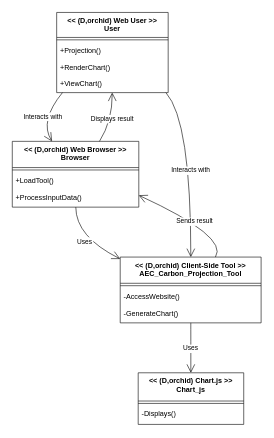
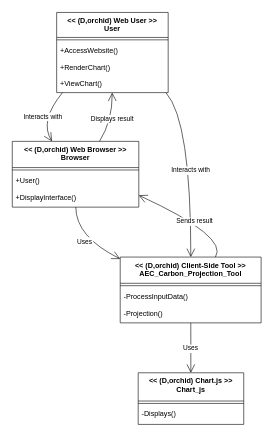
  <mxCell id="0" />
  <mxCell id="1" parent="0" />
  <mxCell id="2" value="&lt;&lt; (D,orchid) Web User &gt;&gt;&#10;User" style="swimlane;fontStyle=1;align=center;verticalAlign=top;childLayout=stackLayout;horizontal=1;startSize=41.7;horizontalStack=0;resizeParent=1;resizeParentMax=0;resizeLast=0;collapsible=0;marginBottom=0;" vertex="1" parent="1"><mxGeometry x="94" y="20" width="186" height="133.7" as="geometry" /></mxCell>
  <mxCell id="3" style="line;strokeWidth=1;fillColor=none;align=left;verticalAlign=middle;spacingTop=-1;spacingLeft=3;spacingRight=3;rotatable=0;labelPosition=right;points=[];portConstraint=eastwest;strokeColor=inherit;" vertex="1" parent="2"><mxGeometry y="41.7" width="186" height="8" as="geometry" /></mxCell>
- <mxCell id="4" value="+Projection()" style="text;strokeColor=none;fillColor=none;align=left;verticalAlign=top;spacingLeft=4;spacingRight=4;overflow=hidden;rotatable=0;points=[[0,0.5],[1,0.5]];portConstraint=eastwest;" vertex="1" parent="2"><mxGeometry y="49.7" width="186" height="28" as="geometry" /></mxCell>
+ <mxCell id="4" value="+AccessWebsite()" style="text;strokeColor=none;fillColor=none;align=left;verticalAlign=top;spacingLeft=4;spacingRight=4;overflow=hidden;rotatable=0;points=[[0,0.5],[1,0.5]];portConstraint=eastwest;" vertex="1" parent="2"><mxGeometry y="49.7" width="186" height="28" as="geometry" /></mxCell>
  <mxCell id="5" value="+RenderChart()" style="text;strokeColor=none;fillColor=none;align=left;verticalAlign=top;spacingLeft=4;spacingRight=4;overflow=hidden;rotatable=0;points=[[0,0.5],[1,0.5]];portConstraint=eastwest;" vertex="1" parent="2"><mxGeometry y="77.7" width="186" height="28" as="geometry" /></mxCell>
  <mxCell id="6" value="+ViewChart()" style="text;strokeColor=none;fillColor=none;align=left;verticalAlign=top;spacingLeft=4;spacingRight=4;overflow=hidden;rotatable=0;points=[[0,0.5],[1,0.5]];portConstraint=eastwest;" vertex="1" parent="2"><mxGeometry y="105.7" width="186" height="28" as="geometry" /></mxCell>
  <mxCell id="7" value="&lt;&lt; (D,orchid) Web Browser &gt;&gt;&#10;Browser" style="swimlane;fontStyle=1;align=center;verticalAlign=top;childLayout=stackLayout;horizontal=1;startSize=43.725;horizontalStack=0;resizeParent=1;resizeParentMax=0;resizeLast=0;collapsible=0;marginBottom=0;" vertex="1" parent="1"><mxGeometry x="20" y="235" width="211" height="109.725" as="geometry" /></mxCell>
  <mxCell id="8" style="line;strokeWidth=1;fillColor=none;align=left;verticalAlign=middle;spacingTop=-1;spacingLeft=3;spacingRight=3;rotatable=0;labelPosition=right;points=[];portConstraint=eastwest;strokeColor=inherit;" vertex="1" parent="7"><mxGeometry y="43.725" width="211" height="8" as="geometry" /></mxCell>
- <mxCell id="9" value="+LoadTool()" style="text;strokeColor=none;fillColor=none;align=left;verticalAlign=top;spacingLeft=4;spacingRight=4;overflow=hidden;rotatable=0;points=[[0,0.5],[1,0.5]];portConstraint=eastwest;" vertex="1" parent="7"><mxGeometry y="51.725" width="211" height="29" as="geometry" /></mxCell>
- <mxCell id="10" value="+ProcessInputData()" style="text;strokeColor=none;fillColor=none;align=left;verticalAlign=top;spacingLeft=4;spacingRight=4;overflow=hidden;rotatable=0;points=[[0,0.5],[1,0.5]];portConstraint=eastwest;" vertex="1" parent="7"><mxGeometry y="80.725" width="211" height="29" as="geometry" /></mxCell>
+ <mxCell id="9" value="+User()" style="text;strokeColor=none;fillColor=none;align=left;verticalAlign=top;spacingLeft=4;spacingRight=4;overflow=hidden;rotatable=0;points=[[0,0.5],[1,0.5]];portConstraint=eastwest;" vertex="1" parent="7"><mxGeometry y="51.725" width="211" height="29" as="geometry" /></mxCell>
+ <mxCell id="10" value="+DisplayInterface()" style="text;strokeColor=none;fillColor=none;align=left;verticalAlign=top;spacingLeft=4;spacingRight=4;overflow=hidden;rotatable=0;points=[[0,0.5],[1,0.5]];portConstraint=eastwest;" vertex="1" parent="7"><mxGeometry y="80.725" width="211" height="29" as="geometry" /></mxCell>
  <mxCell id="11" value="&lt;&lt; (D,orchid) Client-Side Tool &gt;&gt;&#10;AEC_Carbon_Projection_Tool" style="swimlane;fontStyle=1;align=center;verticalAlign=top;childLayout=stackLayout;horizontal=1;startSize=43.725;horizontalStack=0;resizeParent=1;resizeParentMax=0;resizeLast=0;collapsible=0;marginBottom=0;" vertex="1" parent="1"><mxGeometry x="200" y="428" width="235" height="109.725" as="geometry" /></mxCell>
  <mxCell id="12" style="line;strokeWidth=1;fillColor=none;align=left;verticalAlign=middle;spacingTop=-1;spacingLeft=3;spacingRight=3;rotatable=0;labelPosition=right;points=[];portConstraint=eastwest;strokeColor=inherit;" vertex="1" parent="11"><mxGeometry y="43.725" width="235" height="8" as="geometry" /></mxCell>
- <mxCell id="13" value="-AccessWebsite()" style="text;strokeColor=none;fillColor=none;align=left;verticalAlign=top;spacingLeft=4;spacingRight=4;overflow=hidden;rotatable=0;points=[[0,0.5],[1,0.5]];portConstraint=eastwest;" vertex="1" parent="11"><mxGeometry y="51.725" width="235" height="29" as="geometry" /></mxCell>
- <mxCell id="14" value="-GenerateChart()" style="text;strokeColor=none;fillColor=none;align=left;verticalAlign=top;spacingLeft=4;spacingRight=4;overflow=hidden;rotatable=0;points=[[0,0.5],[1,0.5]];portConstraint=eastwest;" vertex="1" parent="11"><mxGeometry y="80.725" width="235" height="29" as="geometry" /></mxCell>
+ <mxCell id="13" value="-ProcessInputData()" style="text;strokeColor=none;fillColor=none;align=left;verticalAlign=top;spacingLeft=4;spacingRight=4;overflow=hidden;rotatable=0;points=[[0,0.5],[1,0.5]];portConstraint=eastwest;" vertex="1" parent="11"><mxGeometry y="51.725" width="235" height="29" as="geometry" /></mxCell>
+ <mxCell id="14" value="-Projection()" style="text;strokeColor=none;fillColor=none;align=left;verticalAlign=top;spacingLeft=4;spacingRight=4;overflow=hidden;rotatable=0;points=[[0,0.5],[1,0.5]];portConstraint=eastwest;" vertex="1" parent="11"><mxGeometry y="80.725" width="235" height="29" as="geometry" /></mxCell>
  <mxCell id="15" value="&lt;&lt; (D,orchid) Chart.js &gt;&gt;&#10;Chart_js" style="swimlane;fontStyle=1;align=center;verticalAlign=top;childLayout=stackLayout;horizontal=1;startSize=47.1;horizontalStack=0;resizeParent=1;resizeParentMax=0;resizeLast=0;collapsible=0;marginBottom=0;" vertex="1" parent="1"><mxGeometry x="230" y="621" width="176" height="86.1" as="geometry" /></mxCell>
  <mxCell id="16" style="line;strokeWidth=1;fillColor=none;align=left;verticalAlign=middle;spacingTop=-1;spacingLeft=3;spacingRight=3;rotatable=0;labelPosition=right;points=[];portConstraint=eastwest;strokeColor=inherit;" vertex="1" parent="15"><mxGeometry y="47.1" width="176" height="8" as="geometry" /></mxCell>
  <mxCell id="17" value="-Displays()" style="text;strokeColor=none;fillColor=none;align=left;verticalAlign=top;spacingLeft=4;spacingRight=4;overflow=hidden;rotatable=0;points=[[0,0.5],[1,0.5]];portConstraint=eastwest;" vertex="1" parent="15"><mxGeometry y="55.1" width="176" height="31" as="geometry" /></mxCell>
  <mxCell id="18" value="Uses" style="curved=1;startArrow=none;endArrow=open;endSize=12;exitX=0.502;exitY=1.0;entryX=0.002;entryY=0.03;rounded=0;" edge="1" parent="1" source="7" target="11"><mxGeometry relative="1" as="geometry"><Array as="points"><mxPoint x="126" y="394" /></Array></mxGeometry></mxCell>
  <mxCell id="19" value="Uses" style="curved=1;startArrow=none;endArrow=open;endSize=12;exitX=0.501;exitY=1.0;entryX=0.499;entryY=0.004;rounded=0;" edge="1" parent="1" source="11" target="15"><mxGeometry relative="1" as="geometry"><Array as="points" /></mxGeometry></mxCell>
  <mxCell id="20" value="Interacts with" style="curved=1;startArrow=none;endArrow=open;endSize=12;exitX=0.052;exitY=1;entryX=0.315;entryY=0.003;rounded=0;" edge="1" parent="1" source="2" target="7"><mxGeometry relative="1" as="geometry"><Array as="points"><mxPoint x="65" y="201" /></Array></mxGeometry></mxCell>
  <mxCell id="21" value="Interacts with" style="curved=1;startArrow=none;endArrow=open;endSize=12;exitX=0.98;exitY=1;entryX=0.501;entryY=0.003;rounded=0;" edge="1" parent="1" source="2" target="11"><mxGeometry relative="1" as="geometry"><Array as="points"><mxPoint x="318" y="201" /></Array></mxGeometry></mxCell>
  <mxCell id="22" value="Sends result" style="curved=1;startArrow=none;endArrow=open;endSize=12;exitX=0.675;exitY=0.003;entryX=1.002;entryY=0.821;rounded=0;" edge="1" parent="1" source="11" target="7"><mxGeometry relative="1" as="geometry"><Array as="points"><mxPoint x="381" y="394" /></Array></mxGeometry></mxCell>
  <mxCell id="23" value="Displays result" style="curved=1;startArrow=none;endArrow=open;endSize=12;exitX=0.688;exitY=0.003;entryX=0.498;entryY=1;rounded=0;" edge="1" parent="1" source="7" target="2"><mxGeometry relative="1" as="geometry"><Array as="points"><mxPoint x="187" y="201" /></Array></mxGeometry></mxCell>
